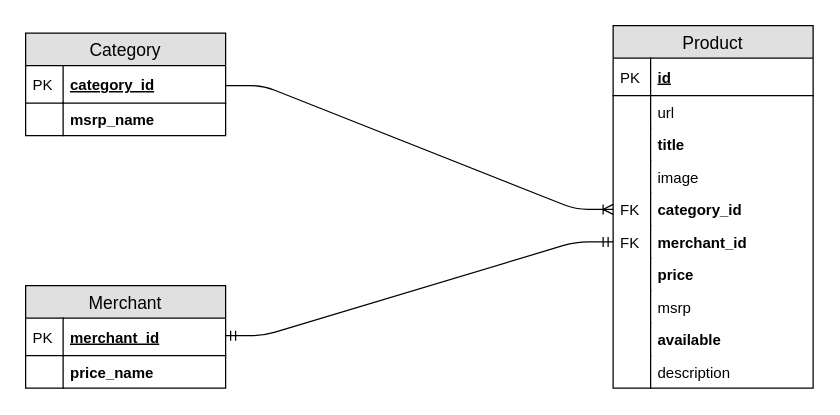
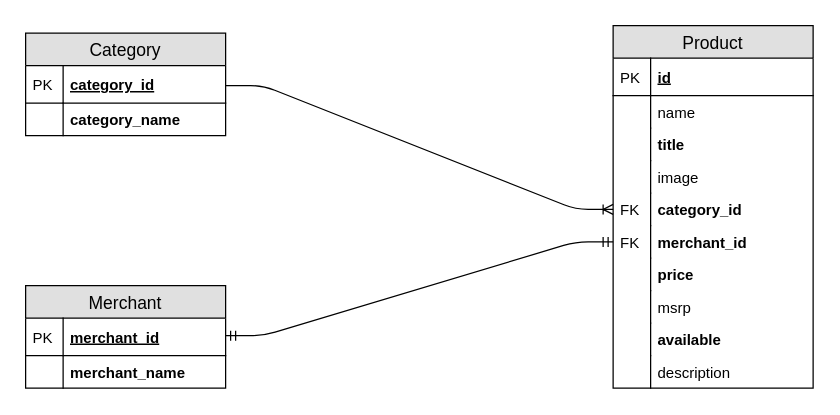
  <mxCell id="0" />
  <mxCell id="1" parent="0" />
  <mxCell id="2" value="Category" style="swimlane;fontStyle=0;childLayout=stackLayout;horizontal=1;startSize=26;fillColor=#e0e0e0;horizontalStack=0;resizeParent=1;resizeParentMax=0;resizeLast=0;collapsible=1;marginBottom=0;swimlaneFillColor=#ffffff;align=center;fontSize=14;" vertex="1" parent="1"><mxGeometry x="20" y="26" width="160" height="82" as="geometry" /></mxCell>
  <mxCell id="3" value="category_id" style="shape=partialRectangle;top=0;left=0;right=0;bottom=1;align=left;verticalAlign=middle;fillColor=none;spacingLeft=34;spacingRight=4;overflow=hidden;rotatable=0;points=[[0,0.5],[1,0.5]];portConstraint=eastwest;dropTarget=0;fontStyle=5;fontSize=12;" vertex="1" parent="2"><mxGeometry y="26" width="160" height="30" as="geometry" /></mxCell>
  <mxCell id="4" value="PK" style="shape=partialRectangle;top=0;left=0;bottom=0;fillColor=none;align=left;verticalAlign=middle;spacingLeft=4;spacingRight=4;overflow=hidden;rotatable=0;points=[];portConstraint=eastwest;part=1;fontSize=12;" vertex="1" connectable="0" parent="3"><mxGeometry width="30" height="30" as="geometry" /></mxCell>
- <mxCell id="5" value="msrp_name&#10;" style="shape=partialRectangle;top=0;left=0;right=0;bottom=0;align=left;verticalAlign=top;fillColor=none;spacingLeft=34;spacingRight=4;overflow=hidden;rotatable=0;points=[[0,0.5],[1,0.5]];portConstraint=eastwest;dropTarget=0;fontSize=12;fontStyle=1" vertex="1" parent="2"><mxGeometry y="56" width="160" height="26" as="geometry" /></mxCell>
+ <mxCell id="5" value="category_name&#10;" style="shape=partialRectangle;top=0;left=0;right=0;bottom=0;align=left;verticalAlign=top;fillColor=none;spacingLeft=34;spacingRight=4;overflow=hidden;rotatable=0;points=[[0,0.5],[1,0.5]];portConstraint=eastwest;dropTarget=0;fontSize=12;fontStyle=1" vertex="1" parent="2"><mxGeometry y="56" width="160" height="26" as="geometry" /></mxCell>
  <mxCell id="6" value="" style="shape=partialRectangle;top=0;left=0;bottom=0;fillColor=none;align=left;verticalAlign=top;spacingLeft=4;spacingRight=4;overflow=hidden;rotatable=0;points=[];portConstraint=eastwest;part=1;fontSize=12;" vertex="1" connectable="0" parent="5"><mxGeometry width="30" height="26" as="geometry" /></mxCell>
  <mxCell id="7" value="Merchant" style="swimlane;fontStyle=0;childLayout=stackLayout;horizontal=1;startSize=26;fillColor=#e0e0e0;horizontalStack=0;resizeParent=1;resizeParentMax=0;resizeLast=0;collapsible=1;marginBottom=0;swimlaneFillColor=#ffffff;align=center;fontSize=14;" vertex="1" parent="1"><mxGeometry x="20" y="228" width="160" height="82" as="geometry" /></mxCell>
  <mxCell id="8" value="merchant_id" style="shape=partialRectangle;top=0;left=0;right=0;bottom=1;align=left;verticalAlign=middle;fillColor=none;spacingLeft=34;spacingRight=4;overflow=hidden;rotatable=0;points=[[0,0.5],[1,0.5]];portConstraint=eastwest;dropTarget=0;fontStyle=5;fontSize=12;" vertex="1" parent="7"><mxGeometry y="26" width="160" height="30" as="geometry" /></mxCell>
  <mxCell id="9" value="PK" style="shape=partialRectangle;top=0;left=0;bottom=0;fillColor=none;align=left;verticalAlign=middle;spacingLeft=4;spacingRight=4;overflow=hidden;rotatable=0;points=[];portConstraint=eastwest;part=1;fontSize=12;" vertex="1" connectable="0" parent="8"><mxGeometry width="30" height="30" as="geometry" /></mxCell>
- <mxCell id="10" value="price_name" style="shape=partialRectangle;top=0;left=0;right=0;bottom=0;align=left;verticalAlign=top;fillColor=none;spacingLeft=34;spacingRight=4;overflow=hidden;rotatable=0;points=[[0,0.5],[1,0.5]];portConstraint=eastwest;dropTarget=0;fontSize=12;fontStyle=1" vertex="1" parent="7"><mxGeometry y="56" width="160" height="26" as="geometry" /></mxCell>
+ <mxCell id="10" value="merchant_name" style="shape=partialRectangle;top=0;left=0;right=0;bottom=0;align=left;verticalAlign=top;fillColor=none;spacingLeft=34;spacingRight=4;overflow=hidden;rotatable=0;points=[[0,0.5],[1,0.5]];portConstraint=eastwest;dropTarget=0;fontSize=12;fontStyle=1" vertex="1" parent="7"><mxGeometry y="56" width="160" height="26" as="geometry" /></mxCell>
  <mxCell id="11" value="" style="shape=partialRectangle;top=0;left=0;bottom=0;fillColor=none;align=left;verticalAlign=top;spacingLeft=4;spacingRight=4;overflow=hidden;rotatable=0;points=[];portConstraint=eastwest;part=1;fontSize=12;" vertex="1" connectable="0" parent="10"><mxGeometry width="30" height="26" as="geometry" /></mxCell>
  <mxCell id="12" value="Product" style="swimlane;fontStyle=0;childLayout=stackLayout;horizontal=1;startSize=26;fillColor=#e0e0e0;horizontalStack=0;resizeParent=1;resizeParentMax=0;resizeLast=0;collapsible=1;marginBottom=0;swimlaneFillColor=#ffffff;align=center;fontSize=14;" vertex="1" parent="1"><mxGeometry x="490" y="20" width="160" height="290" as="geometry" /></mxCell>
  <mxCell id="13" value="id" style="shape=partialRectangle;top=0;left=0;right=0;bottom=1;align=left;verticalAlign=middle;fillColor=none;spacingLeft=34;spacingRight=4;overflow=hidden;rotatable=0;points=[[0,0.5],[1,0.5]];portConstraint=eastwest;dropTarget=0;fontStyle=5;fontSize=12;" vertex="1" parent="12"><mxGeometry y="26" width="160" height="30" as="geometry" /></mxCell>
  <mxCell id="14" value="PK" style="shape=partialRectangle;top=0;left=0;bottom=0;fillColor=none;align=left;verticalAlign=middle;spacingLeft=4;spacingRight=4;overflow=hidden;rotatable=0;points=[];portConstraint=eastwest;part=1;fontSize=12;" vertex="1" connectable="0" parent="13"><mxGeometry width="30" height="30" as="geometry" /></mxCell>
- <mxCell id="15" value="url" style="shape=partialRectangle;top=0;left=0;right=0;bottom=0;align=left;verticalAlign=top;fillColor=none;spacingLeft=34;spacingRight=4;overflow=hidden;rotatable=0;points=[[0,0.5],[1,0.5]];portConstraint=eastwest;dropTarget=0;fontSize=12;" vertex="1" parent="12"><mxGeometry y="56" width="160" height="26" as="geometry" /></mxCell>
+ <mxCell id="15" value="name" style="shape=partialRectangle;top=0;left=0;right=0;bottom=0;align=left;verticalAlign=top;fillColor=none;spacingLeft=34;spacingRight=4;overflow=hidden;rotatable=0;points=[[0,0.5],[1,0.5]];portConstraint=eastwest;dropTarget=0;fontSize=12;" vertex="1" parent="12"><mxGeometry y="56" width="160" height="26" as="geometry" /></mxCell>
  <mxCell id="16" value="" style="shape=partialRectangle;top=0;left=0;bottom=0;fillColor=none;align=left;verticalAlign=top;spacingLeft=4;spacingRight=4;overflow=hidden;rotatable=0;points=[];portConstraint=eastwest;part=1;fontSize=12;" vertex="1" connectable="0" parent="15"><mxGeometry width="30" height="26" as="geometry" /></mxCell>
  <mxCell id="17" value="title" style="shape=partialRectangle;top=0;left=0;right=0;bottom=0;align=left;verticalAlign=top;fillColor=none;spacingLeft=34;spacingRight=4;overflow=hidden;rotatable=0;points=[[0,0.5],[1,0.5]];portConstraint=eastwest;dropTarget=0;fontSize=12;fontStyle=1" vertex="1" parent="12"><mxGeometry y="82" width="160" height="26" as="geometry" /></mxCell>
  <mxCell id="18" value="" style="shape=partialRectangle;top=0;left=0;bottom=0;fillColor=none;align=left;verticalAlign=top;spacingLeft=4;spacingRight=4;overflow=hidden;rotatable=0;points=[];portConstraint=eastwest;part=1;fontSize=12;" vertex="1" connectable="0" parent="17"><mxGeometry width="30" height="26" as="geometry" /></mxCell>
  <mxCell id="19" value="image" style="shape=partialRectangle;top=0;left=0;right=0;bottom=0;align=left;verticalAlign=top;fillColor=none;spacingLeft=34;spacingRight=4;overflow=hidden;rotatable=0;points=[[0,0.5],[1,0.5]];portConstraint=eastwest;dropTarget=0;fontSize=12;" vertex="1" parent="12"><mxGeometry y="108" width="160" height="26" as="geometry" /></mxCell>
  <mxCell id="20" value="" style="shape=partialRectangle;top=0;left=0;bottom=0;fillColor=none;align=left;verticalAlign=top;spacingLeft=4;spacingRight=4;overflow=hidden;rotatable=0;points=[];portConstraint=eastwest;part=1;fontSize=12;" vertex="1" connectable="0" parent="19"><mxGeometry width="30" height="26" as="geometry" /></mxCell>
  <mxCell id="21" value="category_id" style="shape=partialRectangle;top=0;left=0;right=0;bottom=0;align=left;verticalAlign=top;fillColor=none;spacingLeft=34;spacingRight=4;overflow=hidden;rotatable=0;points=[[0,0.5],[1,0.5]];portConstraint=eastwest;dropTarget=0;fontSize=12;fontStyle=1" vertex="1" parent="12"><mxGeometry y="134" width="160" height="26" as="geometry" /></mxCell>
  <mxCell id="22" value="FK" style="shape=partialRectangle;top=0;left=0;bottom=0;fillColor=none;align=left;verticalAlign=top;spacingLeft=4;spacingRight=4;overflow=hidden;rotatable=0;points=[];portConstraint=eastwest;part=1;fontSize=12;" vertex="1" connectable="0" parent="21"><mxGeometry width="30" height="26" as="geometry" /></mxCell>
  <mxCell id="23" value="merchant_id" style="shape=partialRectangle;top=0;left=0;right=0;bottom=0;align=left;verticalAlign=top;fillColor=none;spacingLeft=34;spacingRight=4;overflow=hidden;rotatable=0;points=[[0,0.5],[1,0.5]];portConstraint=eastwest;dropTarget=0;fontSize=12;fontStyle=1" vertex="1" parent="12"><mxGeometry y="160" width="160" height="26" as="geometry" /></mxCell>
  <mxCell id="24" value="FK&#10;" style="shape=partialRectangle;top=0;left=0;bottom=0;fillColor=none;align=left;verticalAlign=top;spacingLeft=4;spacingRight=4;overflow=hidden;rotatable=0;points=[];portConstraint=eastwest;part=1;fontSize=12;" vertex="1" connectable="0" parent="23"><mxGeometry width="30" height="26" as="geometry" /></mxCell>
  <mxCell id="25" value="price" style="shape=partialRectangle;top=0;left=0;right=0;bottom=0;align=left;verticalAlign=top;fillColor=none;spacingLeft=34;spacingRight=4;overflow=hidden;rotatable=0;points=[[0,0.5],[1,0.5]];portConstraint=eastwest;dropTarget=0;fontSize=12;fontStyle=1" vertex="1" parent="12"><mxGeometry y="186" width="160" height="26" as="geometry" /></mxCell>
  <mxCell id="26" value="" style="shape=partialRectangle;top=0;left=0;bottom=0;fillColor=none;align=left;verticalAlign=top;spacingLeft=4;spacingRight=4;overflow=hidden;rotatable=0;points=[];portConstraint=eastwest;part=1;fontSize=12;" vertex="1" connectable="0" parent="25"><mxGeometry width="30" height="26" as="geometry" /></mxCell>
  <mxCell id="27" value="msrp" style="shape=partialRectangle;top=0;left=0;right=0;bottom=0;align=left;verticalAlign=top;fillColor=none;spacingLeft=34;spacingRight=4;overflow=hidden;rotatable=0;points=[[0,0.5],[1,0.5]];portConstraint=eastwest;dropTarget=0;fontSize=12;" vertex="1" parent="12"><mxGeometry y="212" width="160" height="26" as="geometry" /></mxCell>
  <mxCell id="28" value="" style="shape=partialRectangle;top=0;left=0;bottom=0;fillColor=none;align=left;verticalAlign=top;spacingLeft=4;spacingRight=4;overflow=hidden;rotatable=0;points=[];portConstraint=eastwest;part=1;fontSize=12;" vertex="1" connectable="0" parent="27"><mxGeometry width="30" height="26" as="geometry" /></mxCell>
  <mxCell id="29" value="available" style="shape=partialRectangle;top=0;left=0;right=0;bottom=0;align=left;verticalAlign=top;fillColor=none;spacingLeft=34;spacingRight=4;overflow=hidden;rotatable=0;points=[[0,0.5],[1,0.5]];portConstraint=eastwest;dropTarget=0;fontSize=12;fontStyle=1" vertex="1" parent="12"><mxGeometry y="238" width="160" height="26" as="geometry" /></mxCell>
  <mxCell id="30" value="" style="shape=partialRectangle;top=0;left=0;bottom=0;fillColor=none;align=left;verticalAlign=top;spacingLeft=4;spacingRight=4;overflow=hidden;rotatable=0;points=[];portConstraint=eastwest;part=1;fontSize=12;" vertex="1" connectable="0" parent="29"><mxGeometry width="30" height="26" as="geometry" /></mxCell>
  <mxCell id="31" value="description" style="shape=partialRectangle;top=0;left=0;right=0;bottom=0;align=left;verticalAlign=top;fillColor=none;spacingLeft=34;spacingRight=4;overflow=hidden;rotatable=0;points=[[0,0.5],[1,0.5]];portConstraint=eastwest;dropTarget=0;fontSize=12;" vertex="1" parent="12"><mxGeometry y="264" width="160" height="26" as="geometry" /></mxCell>
  <mxCell id="32" value="" style="shape=partialRectangle;top=0;left=0;bottom=0;fillColor=none;align=left;verticalAlign=top;spacingLeft=4;spacingRight=4;overflow=hidden;rotatable=0;points=[];portConstraint=eastwest;part=1;fontSize=12;" vertex="1" connectable="0" parent="31"><mxGeometry width="30" height="26" as="geometry" /></mxCell>
  <mxCell id="33" value="" style="edgeStyle=entityRelationEdgeStyle;fontSize=12;html=1;endArrow=ERmandOne;startArrow=ERmandOne;entryX=0;entryY=0.5;entryDx=0;entryDy=0;" edge="1" parent="1" target="23"><mxGeometry width="100" height="100" relative="1" as="geometry"><mxPoint x="180" y="268" as="sourcePoint" /><mxPoint x="280" y="168" as="targetPoint" /></mxGeometry></mxCell>
  <mxCell id="34" value="" style="edgeStyle=entityRelationEdgeStyle;fontSize=12;html=1;endArrow=ERoneToMany;entryX=0;entryY=0.5;entryDx=0;entryDy=0;" edge="1" parent="1" target="21"><mxGeometry width="100" height="100" relative="1" as="geometry"><mxPoint x="180" y="68" as="sourcePoint" /><mxPoint x="280" y="-32" as="targetPoint" /></mxGeometry></mxCell>
